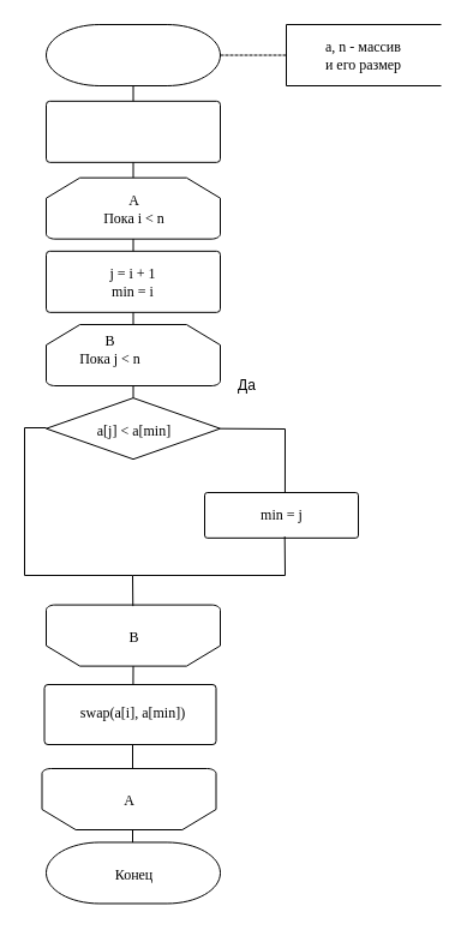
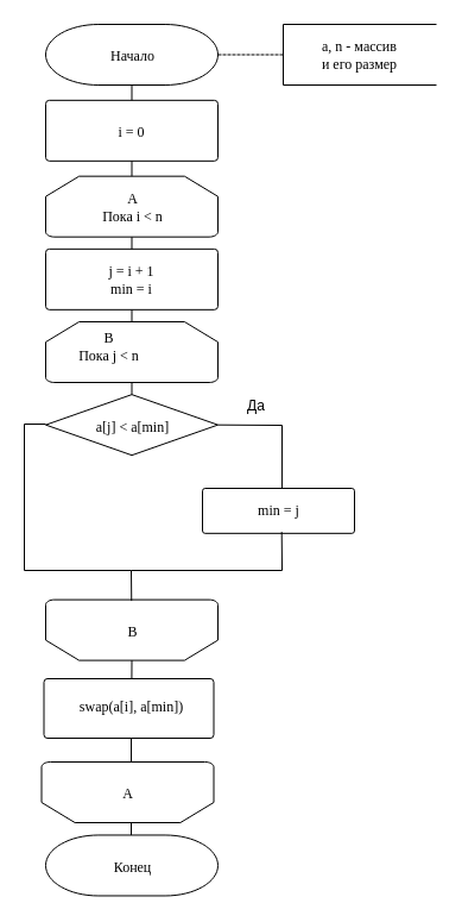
  <mxCell id="0" />
  <mxCell id="1" parent="0" />
  <mxCell id="2" style="graphMlID=n0;gradientDirection=east;shape=mxgraph.flowchart.annotation_1;gradientColor=#b7c9e3;strokeColor=#000000;strokeWidth=1.0" parent="1" vertex="1"><mxGeometry x="238" y="20" width="129" height="51" as="geometry" /></mxCell>
  <mxCell id="3" value="a, n - массив &lt;br&gt;и его размер" style="text;html=1;spacing=0;align=center;fontFamily=dialog;fontSize=12;fontStyle=0;=center;fontColor=#000000;verticalAlign=bottom" parent="2" vertex="1"><mxGeometry x="16.149" y="9.531" width="96.701" height="31.938" as="geometry" /></mxCell>
  <mxCell id="4" style="graphMlID=n1;gradientDirection=east;shape=mxgraph.flowchart.terminator;strokeWidth=1.0" parent="1" vertex="1"><mxGeometry x="38" y="20" width="145" height="51" as="geometry" /></mxCell>
+ <mxCell id="5" value="Начало" style="text;html=1;spacing=0;align=center;fontFamily=dialog;fontSize=12;fontStyle=0;=center;verticalAlign=bottom" parent="4" vertex="1"><mxGeometry x="47.584" y="16.516" width="49.832" height="17.969" as="geometry" /></mxCell>
  <mxCell id="6" style="graphMlID=n2;gradientDirection=east;shape=mxgraph.flowchart.loop_limit;strokeWidth=1.0" parent="1" vertex="1"><mxGeometry x="38" y="147.664" width="145" height="51" as="geometry" /></mxCell>
  <mxCell id="7" value="A&lt;br/&gt;Пока i &amp;lt; n" style="text;html=1;spacing=0;align=center;fontFamily=dialog;fontSize=12;fontStyle=0;=center;verticalAlign=bottom" parent="6" vertex="1"><mxGeometry x="38.798" y="9.531" width="67.404" height="31.938" as="geometry" /></mxCell>
  <mxCell id="8" style="graphMlID=n3;gradientDirection=east;shape=mxgraph.flowchart.loop_limit;flipV=1;strokeWidth=1.0" parent="1" vertex="1"><mxGeometry x="34.5" y="640.002" width="145" height="51" as="geometry" /></mxCell>
  <mxCell id="9" value="A" style="text;html=1;spacing=0;align=center;fontFamily=dialog;fontSize=12;fontStyle=0;=center;verticalAlign=bottom" parent="8" vertex="1"><mxGeometry x="66.396" y="16.516" width="12.209" height="17.969" as="geometry" /></mxCell>
  <mxCell id="10" style="graphMlID=n4;gradientDirection=east;shape=mxgraph.flowchart.loop_limit;strokeWidth=1.0" parent="1" vertex="1"><mxGeometry x="38" y="269.996" width="145" height="51" as="geometry" /></mxCell>
  <mxCell id="11" value="B&lt;br/&gt;Пока j &amp;lt; n &lt;br/&gt;" style="text;html=1;spacing=0;align=center;fontFamily=dialog;fontSize=12;fontStyle=0;=center;verticalAlign=bottom" parent="10" vertex="1"><mxGeometry x="16.891" y="4.531" width="71.219" height="31.938" as="geometry" /></mxCell>
  <mxCell id="12" style="graphMlID=n5;gradientDirection=east;shape=mxgraph.flowchart.loop_limit;flipV=1;strokeWidth=1.0" parent="1" vertex="1"><mxGeometry x="38" y="503.597" width="145" height="51" as="geometry" /></mxCell>
  <mxCell id="13" value="B&lt;br/&gt;" style="text;html=1;spacing=0;align=center;fontFamily=dialog;fontSize=12;fontStyle=0;=center;verticalAlign=bottom" parent="12" vertex="1"><mxGeometry x="66.384" y="16.516" width="12.232" height="17.969" as="geometry" /></mxCell>
  <mxCell id="14" style="graphMlID=n6;gradientDirection=east;shape=mxgraph.flowchart.process;strokeWidth=1.0" parent="1" vertex="1"><mxGeometry x="38" y="83.832" width="145" height="51" as="geometry" /></mxCell>
+ <mxCell id="15" value="i = 0" style="text;html=1;spacing=0;align=center;fontFamily=dialog;fontSize=12;fontStyle=0;=center;verticalAlign=bottom" parent="14" vertex="1"><mxGeometry x="54.152" y="16.516" width="36.695" height="17.969" as="geometry" /></mxCell>
  <mxCell id="16" style="graphMlID=n7;gradientDirection=east;shape=mxgraph.flowchart.process;strokeWidth=1.0" parent="1" vertex="1"><mxGeometry x="38" y="208.83" width="145" height="51" as="geometry" /></mxCell>
  <mxCell id="17" value="j = i + 1&lt;br&gt;min = i" style="text;html=1;spacing=0;align=center;fontFamily=dialog;fontSize=12;fontStyle=0;=center;verticalAlign=bottom" parent="16" vertex="1"><mxGeometry x="46.655" y="9.531" width="51.689" height="31.938" as="geometry" /></mxCell>
  <mxCell id="18" style="graphMlID=n8;gradientDirection=east;shape=mxgraph.flowchart.terminator;strokeWidth=1.0" parent="1" vertex="1"><mxGeometry x="38" y="701.481" width="145" height="51" as="geometry" /></mxCell>
  <mxCell id="19" value="Конец" style="text;html=1;spacing=0;align=center;fontFamily=dialog;fontSize=12;fontStyle=0;=center;verticalAlign=bottom" parent="18" vertex="1"><mxGeometry x="50.871" y="16.516" width="43.258" height="17.969" as="geometry" /></mxCell>
  <mxCell id="20" style="graphMlID=n11;gradientDirection=east;shape=mxgraph.flowchart.decision;strokeWidth=1.0" parent="1" vertex="1"><mxGeometry x="38" y="331.162" width="145" height="51" as="geometry" /></mxCell>
  <mxCell id="21" value="a[j] &amp;lt; a[min]" style="text;html=1;spacing=0;align=center;fontFamily=dialog;fontSize=12;fontStyle=0;=center;verticalAlign=bottom" parent="20" vertex="1"><mxGeometry x="22.093" y="16.516" width="100.814" height="17.969" as="geometry" /></mxCell>
  <mxCell id="22" value="" style="graphMlID=e0;rounded=0;endArrow=none;dashed=1;dashPattern=3 1;strokeWidth=1.0;startArrow=none;startFill=1;endFill=1" parent="1" source="4" target="2" edge="1"><mxGeometry relative="1" as="geometry" /></mxCell>
  <mxCell id="23" value="" style="graphMlID=e1;rounded=0;endArrow=none;strokeWidth=1.0;startArrow=none;startFill=1;endFill=1" parent="1" source="14" target="6" edge="1"><mxGeometry relative="1" as="geometry" /></mxCell>
  <mxCell id="24" value="" style="graphMlID=e2;rounded=0;endArrow=none;strokeWidth=1.0;startArrow=none;startFill=1;endFill=1" parent="1" source="6" target="16" edge="1"><mxGeometry relative="1" as="geometry" /></mxCell>
  <mxCell id="25" value="" style="graphMlID=e3;rounded=0;endArrow=none;strokeWidth=1.0;startArrow=none;startFill=1;endFill=1" parent="1" source="16" target="10" edge="1"><mxGeometry relative="1" as="geometry" /></mxCell>
  <mxCell id="26" value="" style="graphMlID=e4;rounded=0;endArrow=none;strokeWidth=1.0;startArrow=none;startFill=1;endFill=1" parent="1" source="4" target="14" edge="1"><mxGeometry relative="1" as="geometry" /></mxCell>
  <mxCell id="27" value="" style="graphMlID=e5;rounded=0;endArrow=none;strokeWidth=1.0;startArrow=none;startFill=1;endFill=1;exitX=0.5;exitY=0.985;entryX=0.5;entryY=0.015" parent="1" edge="1"><mxGeometry relative="1" as="geometry"><mxPoint x="110" y="691.002" as="sourcePoint" /><mxPoint x="110" y="701.481" as="targetPoint" /></mxGeometry></mxCell>
  <mxCell id="28" value="" style="graphMlID=e8;rounded=0;endArrow=none;strokeWidth=1.0;startArrow=none;startFill=1;endFill=1" parent="1" source="10" target="20" edge="1"><mxGeometry relative="1" as="geometry" /></mxCell>
  <mxCell id="29" value="" style="graphMlID=e11;rounded=0;endArrow=none;strokeWidth=1.0;startArrow=none;startFill=1;endFill=1" parent="1" edge="1"><mxGeometry relative="1" as="geometry"><mxPoint x="110" y="479" as="sourcePoint" /><mxPoint x="110.25" y="504.597" as="targetPoint" /></mxGeometry></mxCell>
  <mxCell id="30" style="graphMlID=n10;gradientDirection=east;shape=mxgraph.flowchart.process;strokeWidth=1.0" vertex="1" parent="1"><mxGeometry x="170" y="410" width="128" height="37.84" as="geometry" /></mxCell>
  <mxCell id="31" value="min = j" style="text;html=1;spacing=0;align=center;fontFamily=dialog;fontSize=12;fontStyle=0;=center;verticalAlign=bottom" vertex="1" parent="30"><mxGeometry x="41.185" y="12.254" width="45.629" height="13.332" as="geometry" /></mxCell>
  <mxCell id="32" value="" style="graphMlID=e8;rounded=0;endArrow=none;strokeWidth=1.0;startArrow=none;startFill=1;endFill=1;entryX=0.523;entryY=0;entryDx=0;entryDy=0;entryPerimeter=0;exitX=1;exitY=0.5;exitDx=0;exitDy=0;exitPerimeter=0;" edge="1" parent="1" source="20" target="30"><mxGeometry relative="1" as="geometry"><mxPoint x="120.5" y="330.996" as="sourcePoint" /><mxPoint x="120.5" y="341.162" as="targetPoint" /><Array as="points"><mxPoint x="237" y="357" /></Array></mxGeometry></mxCell>
- <mxCell id="33" value="Да" style="text;html=1;align=center;verticalAlign=middle;resizable=0;points=[];autosize=1;strokeColor=none;fillColor=none;" vertex="1" parent="1"><mxGeometry x="190" y="311.16" width="30" height="20" as="geometry" /></mxCell>
+ <mxCell id="33" value="Да" style="text;html=1;align=center;verticalAlign=middle;resizable=0;points=[];autosize=1;strokeColor=none;fillColor=none;" vertex="1" parent="1"><mxGeometry x="200" y="331.16" width="30" height="20" as="geometry" /></mxCell>
  <mxCell id="34" value="" style="graphMlID=e8;rounded=0;endArrow=none;strokeWidth=1.0;startArrow=none;startFill=1;endFill=1;" edge="1" parent="1"><mxGeometry relative="1" as="geometry"><mxPoint x="38" y="356" as="sourcePoint" /><mxPoint x="110" y="479" as="targetPoint" /><Array as="points"><mxPoint x="20" y="356" /><mxPoint x="20" y="479" /></Array></mxGeometry></mxCell>
  <mxCell id="35" value="" style="graphMlID=e8;rounded=0;endArrow=none;strokeWidth=1.0;startArrow=none;startFill=1;endFill=1;exitX=0.521;exitY=0.995;exitDx=0;exitDy=0;exitPerimeter=0;" edge="1" parent="1"><mxGeometry relative="1" as="geometry"><mxPoint x="236.688" y="446.651" as="sourcePoint" /><mxPoint x="110" y="479" as="targetPoint" /><Array as="points"><mxPoint x="237" y="479" /></Array></mxGeometry></mxCell>
  <mxCell id="36" style="graphMlID=n7;gradientDirection=east;shape=mxgraph.flowchart.process;strokeWidth=1.0" vertex="1" parent="1"><mxGeometry x="36.5" y="570" width="143" height="50" as="geometry" /></mxCell>
  <mxCell id="37" value="swap(a[i], a[min])" style="text;html=1;spacing=0;align=center;fontFamily=dialog;fontSize=12;fontStyle=0;=center;verticalAlign=bottom" vertex="1" parent="36"><mxGeometry x="35.5" width="76.99" height="31.31" as="geometry" /></mxCell>
  <mxCell id="38" value="" style="endArrow=none;html=1;rounded=0;entryX=0.5;entryY=0;entryDx=0;entryDy=0;entryPerimeter=0;exitX=0.517;exitY=0;exitDx=0;exitDy=0;exitPerimeter=0;" edge="1" parent="1" source="36" target="12"><mxGeometry width="50" height="50" relative="1" as="geometry"><mxPoint x="50" y="610" as="sourcePoint" /><mxPoint x="100" y="560" as="targetPoint" /></mxGeometry></mxCell>
  <mxCell id="39" value="" style="endArrow=none;html=1;rounded=0;entryX=0.5;entryY=1;entryDx=0;entryDy=0;entryPerimeter=0;" edge="1" parent="1"><mxGeometry width="50" height="50" relative="1" as="geometry"><mxPoint x="110" y="640" as="sourcePoint" /><mxPoint x="110" y="620" as="targetPoint" /></mxGeometry></mxCell>
